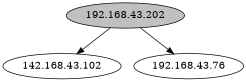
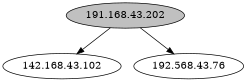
  digraph {
-   n1 [fillcolor=grey label="192.168.43.202" style=filled]
+   n1 [fillcolor=grey label="191.168.43.202" style=filled]
    n2 [label="142.168.43.102"]
-   n3 [label="192.168.43.76"]
+   n3 [label="192.568.43.76"]
    n1 -> n2
    n1 -> n3
  }
